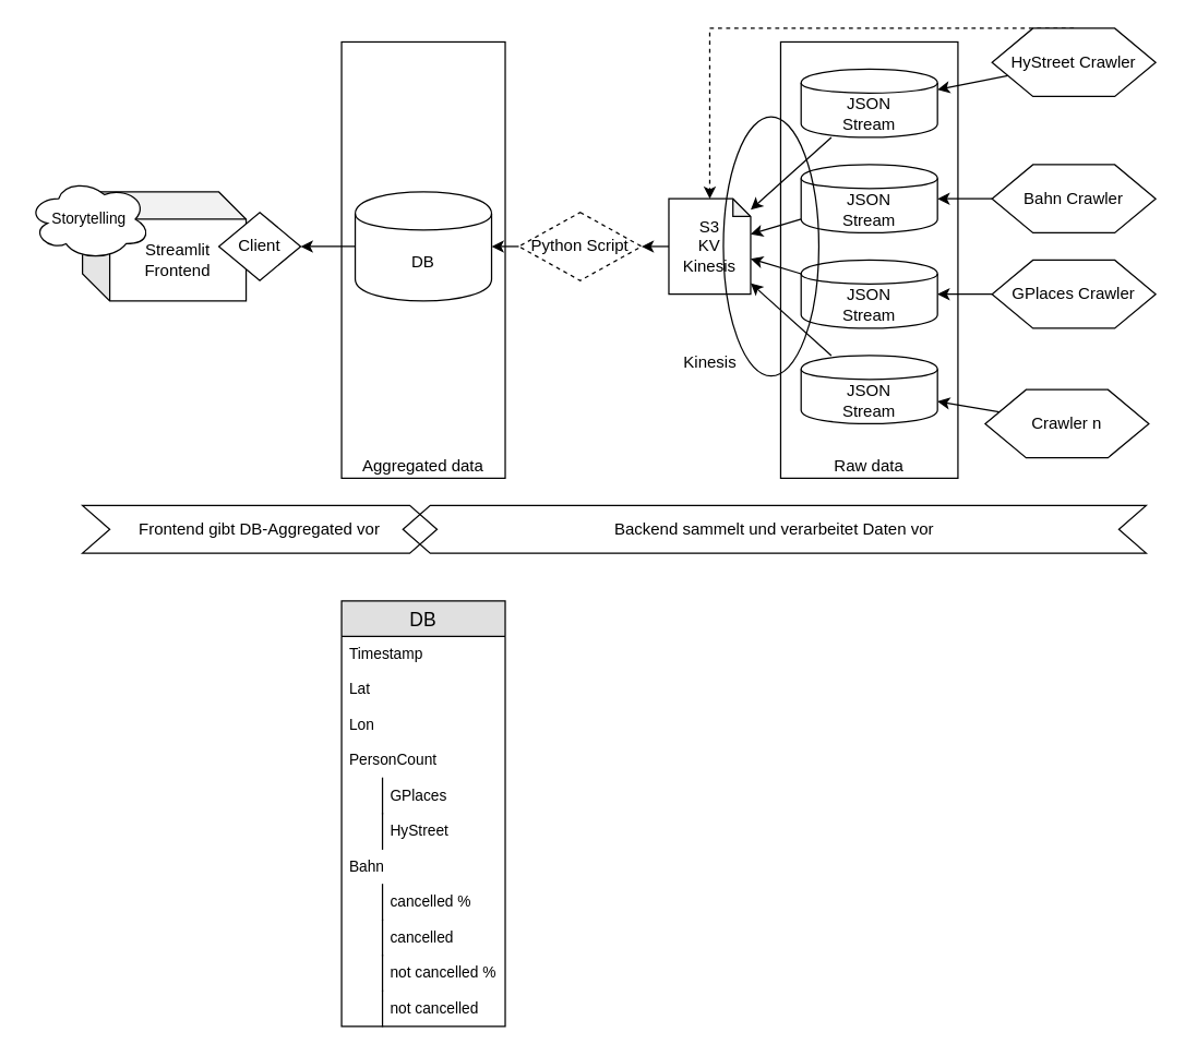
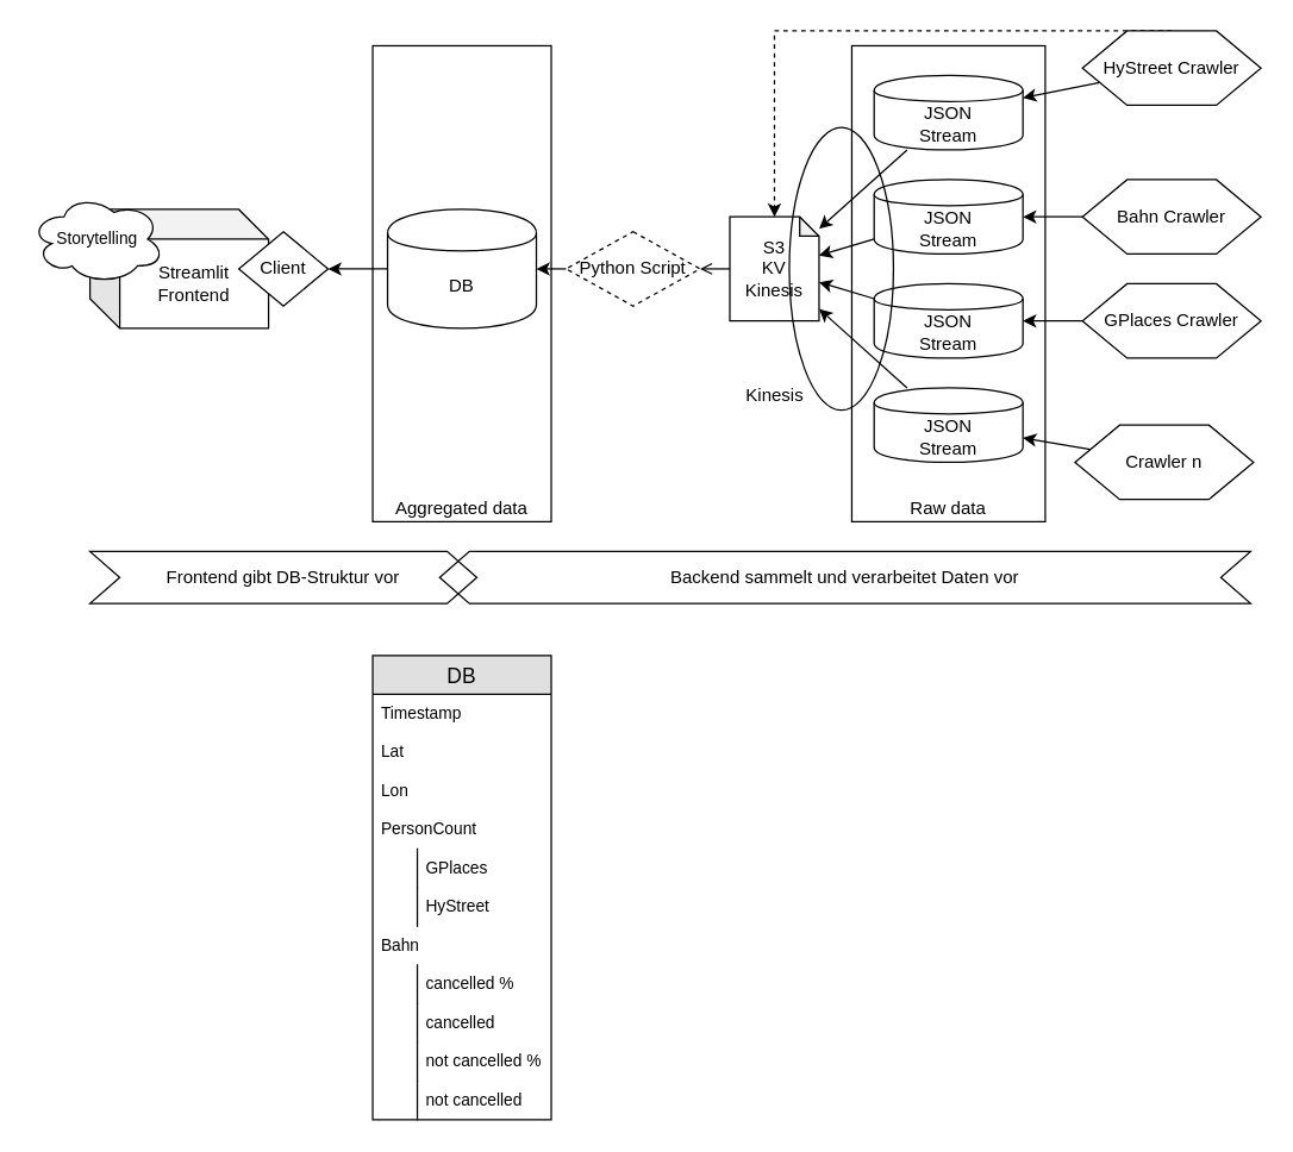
  <mxCell id="0" />
  <mxCell id="1" parent="0" />
  <mxCell id="2" value="Aggregated data" style="rounded=0;whiteSpace=wrap;html=1;fillColor=none;verticalAlign=bottom;" vertex="1" parent="1"><mxGeometry x="250" y="30" width="120" height="320" as="geometry" /></mxCell>
  <mxCell id="3" value="Raw data" style="rounded=0;whiteSpace=wrap;html=1;fillColor=none;verticalAlign=bottom;" vertex="1" parent="1"><mxGeometry x="572" y="30" width="130" height="320" as="geometry" /></mxCell>
  <mxCell id="4" style="rounded=0;orthogonalLoop=1;jettySize=auto;html=1;" edge="1" parent="1" source="6" target="14"><mxGeometry relative="1" as="geometry" /></mxCell>
  <mxCell id="5" style="edgeStyle=none;rounded=0;orthogonalLoop=1;jettySize=auto;html=1;fontColor=#CC0000;dashed=1;" edge="1" parent="1" source="6" target="28"><mxGeometry relative="1" as="geometry"><Array as="points"><mxPoint x="787" y="20" /><mxPoint x="520" y="20" /></Array></mxGeometry></mxCell>
  <mxCell id="6" value="HyStreet Crawler" style="shape=hexagon;perimeter=hexagonPerimeter2;whiteSpace=wrap;html=1;" vertex="1" parent="1"><mxGeometry x="727" y="20" width="120" height="50" as="geometry" /></mxCell>
  <mxCell id="7" style="edgeStyle=none;rounded=0;orthogonalLoop=1;jettySize=auto;html=1;" edge="1" parent="1" source="8" target="20"><mxGeometry relative="1" as="geometry" /></mxCell>
  <mxCell id="8" value="Bahn Crawler" style="shape=hexagon;perimeter=hexagonPerimeter2;whiteSpace=wrap;html=1;" vertex="1" parent="1"><mxGeometry x="727" y="120" width="120" height="50" as="geometry" /></mxCell>
  <mxCell id="9" style="edgeStyle=none;rounded=0;orthogonalLoop=1;jettySize=auto;html=1;" edge="1" parent="1" source="10" target="22"><mxGeometry relative="1" as="geometry" /></mxCell>
  <mxCell id="10" value="GPlaces Crawler" style="shape=hexagon;perimeter=hexagonPerimeter2;whiteSpace=wrap;html=1;" vertex="1" parent="1"><mxGeometry x="727" y="190" width="120" height="50" as="geometry" /></mxCell>
  <mxCell id="11" style="edgeStyle=none;rounded=0;orthogonalLoop=1;jettySize=auto;html=1;" edge="1" parent="1" source="12" target="24"><mxGeometry relative="1" as="geometry" /></mxCell>
  <mxCell id="12" value="Crawler n" style="shape=hexagon;perimeter=hexagonPerimeter2;whiteSpace=wrap;html=1;" vertex="1" parent="1"><mxGeometry x="722" y="285" width="120" height="50" as="geometry" /></mxCell>
  <mxCell id="13" style="edgeStyle=none;rounded=0;orthogonalLoop=1;jettySize=auto;html=1;fontColor=#CC0000;" edge="1" parent="1" source="14" target="28"><mxGeometry relative="1" as="geometry" /></mxCell>
  <mxCell id="14" value="JSON&lt;br&gt;Stream" style="shape=cylinder;whiteSpace=wrap;html=1;boundedLbl=1;backgroundOutline=1;" vertex="1" parent="1"><mxGeometry x="587" y="50" width="100" height="50" as="geometry" /></mxCell>
  <mxCell id="15" style="edgeStyle=none;rounded=0;orthogonalLoop=1;jettySize=auto;html=1;" edge="1" parent="1" source="16" target="26"><mxGeometry relative="1" as="geometry" /></mxCell>
  <mxCell id="16" value="DB" style="shape=cylinder;whiteSpace=wrap;html=1;boundedLbl=1;backgroundOutline=1;" vertex="1" parent="1"><mxGeometry x="260" y="140" width="100" height="80" as="geometry" /></mxCell>
  <mxCell id="17" style="edgeStyle=none;rounded=0;orthogonalLoop=1;jettySize=auto;html=1;" edge="1" parent="1" source="18" target="16"><mxGeometry relative="1" as="geometry" /></mxCell>
  <mxCell id="18" value="Python Script" style="rhombus;whiteSpace=wrap;html=1;dashed=1;" vertex="1" parent="1"><mxGeometry x="380" y="155" width="90" height="50" as="geometry" /></mxCell>
  <mxCell id="19" style="edgeStyle=none;rounded=0;orthogonalLoop=1;jettySize=auto;html=1;fontColor=#CC0000;" edge="1" parent="1" source="20" target="28"><mxGeometry relative="1" as="geometry" /></mxCell>
  <mxCell id="20" value="JSON&lt;br&gt;Stream" style="shape=cylinder;whiteSpace=wrap;html=1;boundedLbl=1;backgroundOutline=1;" vertex="1" parent="1"><mxGeometry x="587" y="120" width="100" height="50" as="geometry" /></mxCell>
  <mxCell id="21" style="edgeStyle=none;rounded=0;orthogonalLoop=1;jettySize=auto;html=1;fontColor=#CC0000;" edge="1" parent="1" source="22" target="28"><mxGeometry relative="1" as="geometry" /></mxCell>
  <mxCell id="22" value="JSON&lt;br&gt;Stream" style="shape=cylinder;whiteSpace=wrap;html=1;boundedLbl=1;backgroundOutline=1;" vertex="1" parent="1"><mxGeometry x="587" y="190" width="100" height="50" as="geometry" /></mxCell>
  <mxCell id="23" style="edgeStyle=none;rounded=0;orthogonalLoop=1;jettySize=auto;html=1;fontColor=#CC0000;" edge="1" parent="1" source="24" target="28"><mxGeometry relative="1" as="geometry" /></mxCell>
  <mxCell id="24" value="JSON&lt;br&gt;Stream" style="shape=cylinder;whiteSpace=wrap;html=1;boundedLbl=1;backgroundOutline=1;" vertex="1" parent="1"><mxGeometry x="587" y="260" width="100" height="50" as="geometry" /></mxCell>
  <mxCell id="25" value="Streamlit&lt;br&gt;Frontend" style="shape=cube;whiteSpace=wrap;html=1;boundedLbl=1;backgroundOutline=1;darkOpacity=0.05;darkOpacity2=0.1;" vertex="1" parent="1"><mxGeometry x="60" y="140" width="120" height="80" as="geometry" /></mxCell>
  <mxCell id="26" value="Client" style="rhombus;whiteSpace=wrap;html=1;" vertex="1" parent="1"><mxGeometry x="160" y="155" width="60" height="50" as="geometry" /></mxCell>
- <mxCell id="27" style="edgeStyle=none;rounded=0;orthogonalLoop=1;jettySize=auto;html=1;fontColor=#CC0000;" edge="1" parent="1" source="28" target="18"><mxGeometry relative="1" as="geometry" /></mxCell>
+ <mxCell id="27" style="edgeStyle=none;rounded=0;orthogonalLoop=1;jettySize=auto;html=1;fontColor=#CC0000;endArrow=open;" edge="1" parent="1" source="28" target="18"><mxGeometry relative="1" as="geometry" /></mxCell>
  <mxCell id="28" value="&lt;font color=&quot;#000000&quot;&gt;S3&lt;br&gt;KV&lt;br&gt;Kinesis&lt;/font&gt;" style="shape=note;whiteSpace=wrap;html=1;backgroundOutline=1;darkOpacity=0.05;strokeColor=#000000;strokeWidth=1;fillColor=none;fontColor=#CC0000;size=13;" vertex="1" parent="1"><mxGeometry x="490" y="145" width="60" height="70" as="geometry" /></mxCell>
  <mxCell id="29" value="" style="ellipse;whiteSpace=wrap;html=1;strokeColor=#000000;strokeWidth=1;fillColor=none;fontColor=#CC0000;" vertex="1" parent="1"><mxGeometry x="530" y="85" width="70" height="190" as="geometry" /></mxCell>
  <mxCell id="30" value="&lt;font color=&quot;#000000&quot;&gt;Kinesis&lt;/font&gt;" style="text;html=1;align=center;verticalAlign=middle;resizable=0;points=[];autosize=1;fontColor=#CC0000;" vertex="1" parent="1"><mxGeometry x="495" y="255" width="50" height="20" as="geometry" /></mxCell>
- <mxCell id="31" value="&lt;font color=&quot;#000000&quot;&gt;Frontend gibt DB-Aggregated vor&lt;/font&gt;" style="shape=step;perimeter=stepPerimeter;whiteSpace=wrap;html=1;fixedSize=1;strokeColor=#000000;strokeWidth=1;fillColor=none;fontColor=#CC0000;" vertex="1" parent="1"><mxGeometry x="60" y="370" width="260" height="35" as="geometry" /></mxCell>
+ <mxCell id="31" value="&lt;font color=&quot;#000000&quot;&gt;Frontend gibt DB-Struktur vor&lt;/font&gt;" style="shape=step;perimeter=stepPerimeter;whiteSpace=wrap;html=1;fixedSize=1;strokeColor=#000000;strokeWidth=1;fillColor=none;fontColor=#CC0000;" vertex="1" parent="1"><mxGeometry x="60" y="370" width="260" height="35" as="geometry" /></mxCell>
  <mxCell id="32" value="&lt;font color=&quot;#000000&quot;&gt;Backend sammelt und verarbeitet Daten vor&lt;/font&gt;" style="shape=step;perimeter=stepPerimeter;whiteSpace=wrap;html=1;fixedSize=1;strokeColor=#000000;strokeWidth=1;fillColor=none;fontColor=#CC0000;rotation=0;flipV=0;flipH=1;" vertex="1" parent="1"><mxGeometry x="295" y="370" width="545" height="35" as="geometry" /></mxCell>
  <mxCell id="33" value="DB" style="swimlane;fontStyle=0;childLayout=stackLayout;horizontal=1;startSize=26;fillColor=#e0e0e0;horizontalStack=0;resizeParent=1;resizeParentMax=0;resizeLast=0;collapsible=1;marginBottom=0;swimlaneFillColor=#ffffff;align=center;fontSize=14;strokeColor=#000000;strokeWidth=1;" vertex="1" parent="1"><mxGeometry x="250" y="440" width="120" height="312" as="geometry" /></mxCell>
  <mxCell id="34" value="Timestamp" style="text;strokeColor=none;fillColor=none;spacingLeft=4;spacingRight=4;overflow=hidden;rotatable=0;points=[[0,0.5],[1,0.5]];portConstraint=eastwest;fontSize=11;" vertex="1" parent="33"><mxGeometry y="26" width="120" height="26" as="geometry" /></mxCell>
  <mxCell id="35" value="Lat" style="text;strokeColor=none;fillColor=none;spacingLeft=4;spacingRight=4;overflow=hidden;rotatable=0;points=[[0,0.5],[1,0.5]];portConstraint=eastwest;fontSize=11;" vertex="1" parent="33"><mxGeometry y="52" width="120" height="26" as="geometry" /></mxCell>
  <mxCell id="36" value="Lon" style="text;strokeColor=none;fillColor=none;spacingLeft=4;spacingRight=4;overflow=hidden;rotatable=0;points=[[0,0.5],[1,0.5]];portConstraint=eastwest;fontSize=11;" vertex="1" parent="33"><mxGeometry y="78" width="120" height="26" as="geometry" /></mxCell>
  <mxCell id="37" value="PersonCount" style="text;strokeColor=none;fillColor=none;spacingLeft=4;spacingRight=4;overflow=hidden;rotatable=0;points=[[0,0.5],[1,0.5]];portConstraint=eastwest;fontSize=11;" vertex="1" parent="33"><mxGeometry y="104" width="120" height="26" as="geometry" /></mxCell>
  <mxCell id="38" value="GPlaces" style="shape=partialRectangle;top=0;left=0;right=0;bottom=0;align=left;verticalAlign=top;fillColor=none;spacingLeft=34;spacingRight=4;overflow=hidden;rotatable=0;points=[[0,0.5],[1,0.5]];portConstraint=eastwest;dropTarget=0;fontSize=11;strokeColor=#000000;strokeWidth=1;" vertex="1" parent="33"><mxGeometry y="130" width="120" height="26" as="geometry" /></mxCell>
  <mxCell id="39" value="" style="shape=partialRectangle;top=0;left=0;bottom=0;fillColor=none;align=left;verticalAlign=top;spacingLeft=4;spacingRight=4;overflow=hidden;rotatable=0;points=[];portConstraint=eastwest;part=1;fontSize=12;" vertex="1" connectable="0" parent="38"><mxGeometry width="30" height="26" as="geometry" /></mxCell>
  <mxCell id="40" value="HyStreet" style="shape=partialRectangle;top=0;left=0;right=0;bottom=0;align=left;verticalAlign=top;fillColor=none;spacingLeft=34;spacingRight=4;overflow=hidden;rotatable=0;points=[[0,0.5],[1,0.5]];portConstraint=eastwest;dropTarget=0;fontSize=11;strokeColor=#000000;strokeWidth=1;" vertex="1" parent="33"><mxGeometry y="156" width="120" height="26" as="geometry" /></mxCell>
  <mxCell id="41" value="" style="shape=partialRectangle;top=0;left=0;bottom=0;fillColor=none;align=left;verticalAlign=top;spacingLeft=4;spacingRight=4;overflow=hidden;rotatable=0;points=[];portConstraint=eastwest;part=1;fontSize=12;" vertex="1" connectable="0" parent="40"><mxGeometry width="30" height="26" as="geometry" /></mxCell>
  <mxCell id="42" value="Bahn" style="text;strokeColor=none;fillColor=none;spacingLeft=4;spacingRight=4;overflow=hidden;rotatable=0;points=[[0,0.5],[1,0.5]];portConstraint=eastwest;fontSize=11;" vertex="1" parent="33"><mxGeometry y="182" width="120" height="26" as="geometry" /></mxCell>
  <mxCell id="43" value="cancelled %" style="shape=partialRectangle;top=0;left=0;right=0;bottom=0;align=left;verticalAlign=top;fillColor=none;spacingLeft=34;spacingRight=4;overflow=hidden;rotatable=0;points=[[0,0.5],[1,0.5]];portConstraint=eastwest;dropTarget=0;fontSize=11;strokeColor=#000000;strokeWidth=1;" vertex="1" parent="33"><mxGeometry y="208" width="120" height="26" as="geometry" /></mxCell>
  <mxCell id="44" value="" style="shape=partialRectangle;top=0;left=0;bottom=0;fillColor=none;align=left;verticalAlign=top;spacingLeft=4;spacingRight=4;overflow=hidden;rotatable=0;points=[];portConstraint=eastwest;part=1;fontSize=12;" vertex="1" connectable="0" parent="43"><mxGeometry width="30" height="26" as="geometry" /></mxCell>
  <mxCell id="45" value="cancelled" style="shape=partialRectangle;top=0;left=0;right=0;bottom=0;align=left;verticalAlign=top;fillColor=none;spacingLeft=34;spacingRight=4;overflow=hidden;rotatable=0;points=[[0,0.5],[1,0.5]];portConstraint=eastwest;dropTarget=0;fontSize=11;strokeColor=#000000;strokeWidth=1;" vertex="1" parent="33"><mxGeometry y="234" width="120" height="26" as="geometry" /></mxCell>
  <mxCell id="46" value="" style="shape=partialRectangle;top=0;left=0;bottom=0;fillColor=none;align=left;verticalAlign=top;spacingLeft=4;spacingRight=4;overflow=hidden;rotatable=0;points=[];portConstraint=eastwest;part=1;fontSize=12;" vertex="1" connectable="0" parent="45"><mxGeometry width="30" height="26" as="geometry" /></mxCell>
  <mxCell id="47" value="not cancelled %" style="shape=partialRectangle;top=0;left=0;right=0;bottom=0;align=left;verticalAlign=top;fillColor=none;spacingLeft=34;spacingRight=4;overflow=hidden;rotatable=0;points=[[0,0.5],[1,0.5]];portConstraint=eastwest;dropTarget=0;fontSize=11;strokeColor=#000000;strokeWidth=1;" vertex="1" parent="33"><mxGeometry y="260" width="120" height="26" as="geometry" /></mxCell>
  <mxCell id="48" value="" style="shape=partialRectangle;top=0;left=0;bottom=0;fillColor=none;align=left;verticalAlign=top;spacingLeft=4;spacingRight=4;overflow=hidden;rotatable=0;points=[];portConstraint=eastwest;part=1;fontSize=12;" vertex="1" connectable="0" parent="47"><mxGeometry width="30" height="26" as="geometry" /></mxCell>
  <mxCell id="49" value="not cancelled" style="shape=partialRectangle;top=0;left=0;right=0;bottom=0;align=left;verticalAlign=top;fillColor=none;spacingLeft=34;spacingRight=4;overflow=hidden;rotatable=0;points=[[0,0.5],[1,0.5]];portConstraint=eastwest;dropTarget=0;fontSize=11;strokeColor=#000000;strokeWidth=1;" vertex="1" parent="33"><mxGeometry y="286" width="120" height="26" as="geometry" /></mxCell>
  <mxCell id="50" value="" style="shape=partialRectangle;top=0;left=0;bottom=0;fillColor=none;align=left;verticalAlign=top;spacingLeft=4;spacingRight=4;overflow=hidden;rotatable=0;points=[];portConstraint=eastwest;part=1;fontSize=12;" vertex="1" connectable="0" parent="49"><mxGeometry width="30" height="26" as="geometry" /></mxCell>
  <mxCell id="51" value="&lt;font color=&quot;#000000&quot;&gt;Storytelling&lt;/font&gt;" style="ellipse;shape=cloud;whiteSpace=wrap;html=1;strokeColor=#000000;strokeWidth=1;fillColor=#ffffff;fontSize=11;fontColor=#CC0000;" vertex="1" parent="1"><mxGeometry y="130" width="90" height="60" as="geometry" x="20" /></mxCell>
